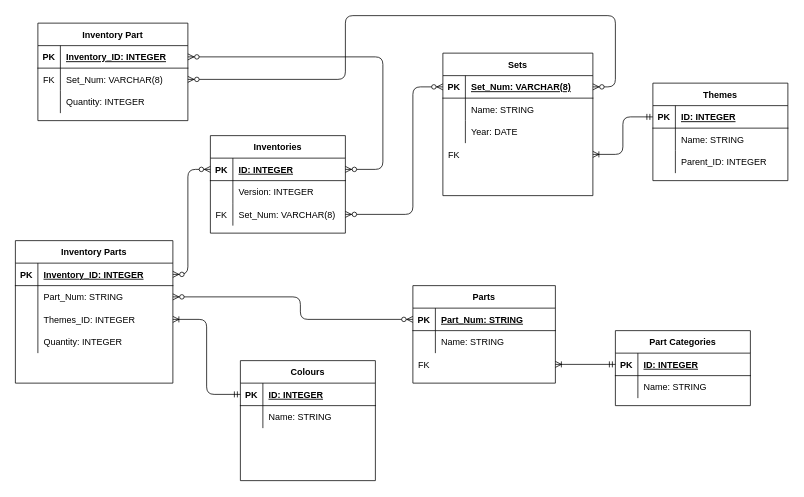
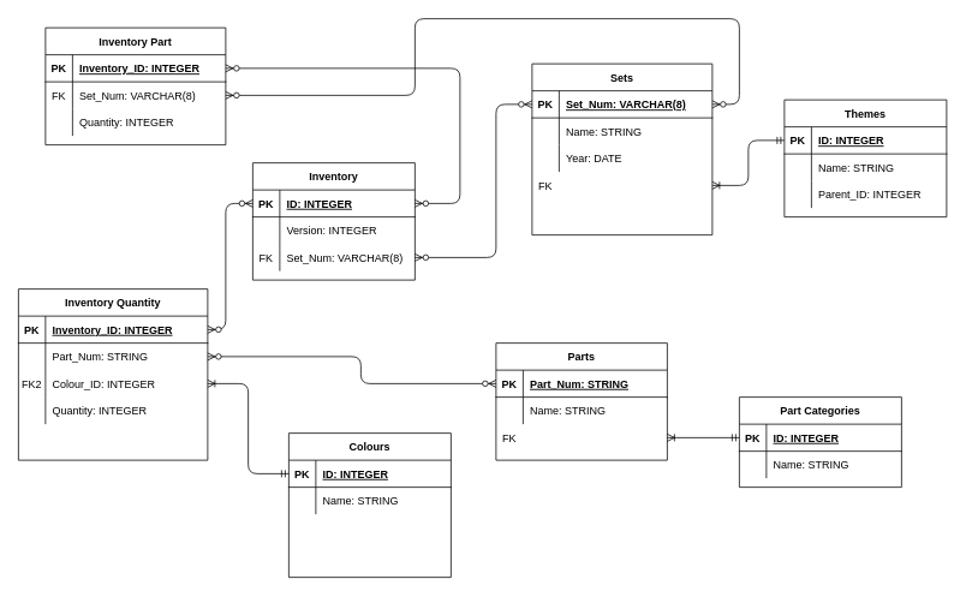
  <mxCell id="0" />
  <mxCell id="1" parent="0" />
  <mxCell id="2" value="Inventory Part" style="shape=table;startSize=30;container=1;collapsible=1;childLayout=tableLayout;fixedRows=1;rowLines=0;fontStyle=1;align=center;resizeLast=1;" parent="1" vertex="1"><mxGeometry x="50" y="30" width="200" height="130" as="geometry" /></mxCell>
  <mxCell id="3" value="" style="shape=partialRectangle;collapsible=0;dropTarget=0;pointerEvents=0;fillColor=none;top=0;left=0;bottom=1;right=0;points=[[0,0.5],[1,0.5]];portConstraint=eastwest;" parent="2" vertex="1"><mxGeometry y="30" width="200" height="30" as="geometry" /></mxCell>
  <mxCell id="4" value="PK" style="shape=partialRectangle;connectable=0;fillColor=none;top=0;left=0;bottom=0;right=0;fontStyle=1;overflow=hidden;" parent="3" vertex="1"><mxGeometry width="30" height="30" as="geometry" /></mxCell>
  <mxCell id="5" value="Inventory_ID: INTEGER" style="shape=partialRectangle;connectable=0;fillColor=none;top=0;left=0;bottom=0;right=0;align=left;spacingLeft=6;fontStyle=5;overflow=hidden;" parent="3" vertex="1"><mxGeometry x="30" width="170" height="30" as="geometry" /></mxCell>
  <mxCell id="6" value="" style="shape=partialRectangle;collapsible=0;dropTarget=0;pointerEvents=0;fillColor=none;top=0;left=0;bottom=0;right=0;points=[[0,0.5],[1,0.5]];portConstraint=eastwest;" parent="2" vertex="1"><mxGeometry y="60" width="200" height="30" as="geometry" /></mxCell>
  <mxCell id="7" value="FK" style="shape=partialRectangle;connectable=0;fillColor=none;top=0;left=0;bottom=0;right=0;editable=1;overflow=hidden;" parent="6" vertex="1"><mxGeometry width="30" height="30" as="geometry" /></mxCell>
  <mxCell id="8" value="Set_Num: VARCHAR(8)" style="shape=partialRectangle;connectable=0;fillColor=none;top=0;left=0;bottom=0;right=0;align=left;spacingLeft=6;overflow=hidden;" parent="6" vertex="1"><mxGeometry x="30" width="170" height="30" as="geometry" /></mxCell>
  <mxCell id="9" value="" style="shape=partialRectangle;collapsible=0;dropTarget=0;pointerEvents=0;fillColor=none;top=0;left=0;bottom=0;right=0;points=[[0,0.5],[1,0.5]];portConstraint=eastwest;" parent="2" vertex="1"><mxGeometry y="90" width="200" height="30" as="geometry" /></mxCell>
  <mxCell id="10" value="" style="shape=partialRectangle;connectable=0;fillColor=none;top=0;left=0;bottom=0;right=0;editable=1;overflow=hidden;" parent="9" vertex="1"><mxGeometry width="30" height="30" as="geometry" /></mxCell>
  <mxCell id="11" value="Quantity: INTEGER" style="shape=partialRectangle;connectable=0;fillColor=none;top=0;left=0;bottom=0;right=0;align=left;spacingLeft=6;overflow=hidden;" parent="9" vertex="1"><mxGeometry x="30" width="170" height="30" as="geometry" /></mxCell>
- <mxCell id="12" value="Inventories" style="shape=table;startSize=30;container=1;collapsible=1;childLayout=tableLayout;fixedRows=1;rowLines=0;fontStyle=1;align=center;resizeLast=1;" parent="1" vertex="1"><mxGeometry x="280" y="180" width="180" height="130" as="geometry" /></mxCell>
+ <mxCell id="12" value="Inventory" style="shape=table;startSize=30;container=1;collapsible=1;childLayout=tableLayout;fixedRows=1;rowLines=0;fontStyle=1;align=center;resizeLast=1;" parent="1" vertex="1"><mxGeometry x="280" y="180" width="180" height="130" as="geometry" /></mxCell>
  <mxCell id="13" value="" style="shape=partialRectangle;collapsible=0;dropTarget=0;pointerEvents=0;fillColor=none;top=0;left=0;bottom=1;right=0;points=[[0,0.5],[1,0.5]];portConstraint=eastwest;" parent="12" vertex="1"><mxGeometry y="30" width="180" height="30" as="geometry" /></mxCell>
  <mxCell id="14" value="PK" style="shape=partialRectangle;connectable=0;fillColor=none;top=0;left=0;bottom=0;right=0;fontStyle=1;overflow=hidden;" parent="13" vertex="1"><mxGeometry width="30" height="30" as="geometry" /></mxCell>
  <mxCell id="15" value="ID: INTEGER" style="shape=partialRectangle;connectable=0;fillColor=none;top=0;left=0;bottom=0;right=0;align=left;spacingLeft=6;fontStyle=5;overflow=hidden;" parent="13" vertex="1"><mxGeometry x="30" width="150" height="30" as="geometry" /></mxCell>
  <mxCell id="16" value="" style="shape=partialRectangle;collapsible=0;dropTarget=0;pointerEvents=0;fillColor=none;top=0;left=0;bottom=0;right=0;points=[[0,0.5],[1,0.5]];portConstraint=eastwest;" parent="12" vertex="1"><mxGeometry y="60" width="180" height="30" as="geometry" /></mxCell>
  <mxCell id="17" value="" style="shape=partialRectangle;connectable=0;fillColor=none;top=0;left=0;bottom=0;right=0;editable=1;overflow=hidden;" parent="16" vertex="1"><mxGeometry width="30" height="30" as="geometry" /></mxCell>
  <mxCell id="18" value="Version: INTEGER" style="shape=partialRectangle;connectable=0;fillColor=none;top=0;left=0;bottom=0;right=0;align=left;spacingLeft=6;overflow=hidden;" parent="16" vertex="1"><mxGeometry x="30" width="150" height="30" as="geometry" /></mxCell>
  <mxCell id="19" value="" style="shape=partialRectangle;collapsible=0;dropTarget=0;pointerEvents=0;fillColor=none;top=0;left=0;bottom=0;right=0;points=[[0,0.5],[1,0.5]];portConstraint=eastwest;" parent="12" vertex="1"><mxGeometry y="90" width="180" height="30" as="geometry" /></mxCell>
  <mxCell id="20" value="FK" style="shape=partialRectangle;connectable=0;fillColor=none;top=0;left=0;bottom=0;right=0;editable=1;overflow=hidden;" parent="19" vertex="1"><mxGeometry width="30" height="30" as="geometry" /></mxCell>
  <mxCell id="21" value="Set_Num: VARCHAR(8)" style="shape=partialRectangle;connectable=0;fillColor=none;top=0;left=0;bottom=0;right=0;align=left;spacingLeft=6;overflow=hidden;" parent="19" vertex="1"><mxGeometry x="30" width="150" height="30" as="geometry" /></mxCell>
  <mxCell id="22" value="Sets" style="shape=table;startSize=30;container=1;collapsible=1;childLayout=tableLayout;fixedRows=1;rowLines=0;fontStyle=1;align=center;resizeLast=1;" parent="1" vertex="1"><mxGeometry x="590" y="70" width="200" height="190" as="geometry" /></mxCell>
  <mxCell id="23" value="" style="shape=partialRectangle;collapsible=0;dropTarget=0;pointerEvents=0;fillColor=none;top=0;left=0;bottom=1;right=0;points=[[0,0.5],[1,0.5]];portConstraint=eastwest;" parent="22" vertex="1"><mxGeometry y="30" width="200" height="30" as="geometry" /></mxCell>
  <mxCell id="24" value="PK" style="shape=partialRectangle;connectable=0;fillColor=none;top=0;left=0;bottom=0;right=0;fontStyle=1;overflow=hidden;" parent="23" vertex="1"><mxGeometry width="30" height="30" as="geometry" /></mxCell>
  <mxCell id="25" value="Set_Num: VARCHAR(8)" style="shape=partialRectangle;connectable=0;fillColor=none;top=0;left=0;bottom=0;right=0;align=left;spacingLeft=6;fontStyle=5;overflow=hidden;" parent="23" vertex="1"><mxGeometry x="30" width="170" height="30" as="geometry" /></mxCell>
  <mxCell id="26" value="" style="shape=partialRectangle;collapsible=0;dropTarget=0;pointerEvents=0;fillColor=none;top=0;left=0;bottom=0;right=0;points=[[0,0.5],[1,0.5]];portConstraint=eastwest;" parent="22" vertex="1"><mxGeometry y="60" width="200" height="30" as="geometry" /></mxCell>
  <mxCell id="27" value="" style="shape=partialRectangle;connectable=0;fillColor=none;top=0;left=0;bottom=0;right=0;editable=1;overflow=hidden;" parent="26" vertex="1"><mxGeometry width="30" height="30" as="geometry" /></mxCell>
  <mxCell id="28" value="Name: STRING" style="shape=partialRectangle;connectable=0;fillColor=none;top=0;left=0;bottom=0;right=0;align=left;spacingLeft=6;overflow=hidden;" parent="26" vertex="1"><mxGeometry x="30" width="170" height="30" as="geometry" /></mxCell>
  <mxCell id="29" value="" style="shape=partialRectangle;collapsible=0;dropTarget=0;pointerEvents=0;fillColor=none;top=0;left=0;bottom=0;right=0;points=[[0,0.5],[1,0.5]];portConstraint=eastwest;" parent="22" vertex="1"><mxGeometry y="90" width="200" height="30" as="geometry" /></mxCell>
  <mxCell id="30" value="" style="shape=partialRectangle;connectable=0;fillColor=none;top=0;left=0;bottom=0;right=0;editable=1;overflow=hidden;" parent="29" vertex="1"><mxGeometry width="30" height="30" as="geometry" /></mxCell>
  <mxCell id="31" value="Year: DATE" style="shape=partialRectangle;connectable=0;fillColor=none;top=0;left=0;bottom=0;right=0;align=left;spacingLeft=6;overflow=hidden;" parent="29" vertex="1"><mxGeometry x="30" width="170" height="30" as="geometry" /></mxCell>
  <mxCell id="32" value="" style="shape=partialRectangle;collapsible=0;dropTarget=0;pointerEvents=0;fillColor=none;top=0;left=0;bottom=0;right=0;points=[[0,0.5],[1,0.5]];portConstraint=eastwest;" parent="22" vertex="1"><mxGeometry y="120" width="200" height="30" as="geometry" /></mxCell>
  <mxCell id="33" value="FK" style="shape=partialRectangle;connectable=0;fillColor=none;top=0;left=0;bottom=0;right=0;editable=1;overflow=hidden;" parent="32" vertex="1"><mxGeometry width="30" height="30" as="geometry" /></mxCell>
  <mxCell id="34" value="" style="shape=partialRectangle;collapsible=0;dropTarget=0;pointerEvents=0;fillColor=none;top=0;left=0;bottom=0;right=0;points=[[0,0.5],[1,0.5]];portConstraint=eastwest;" parent="22" vertex="1"><mxGeometry y="150" width="200" height="30" as="geometry" /></mxCell>
  <mxCell id="35" value="" style="shape=partialRectangle;connectable=0;fillColor=none;top=0;left=0;bottom=0;right=0;editable=1;overflow=hidden;" parent="34" vertex="1"><mxGeometry width="30" height="30" as="geometry" /></mxCell>
  <mxCell id="36" value="Themes" style="shape=table;startSize=30;container=1;collapsible=1;childLayout=tableLayout;fixedRows=1;rowLines=0;fontStyle=1;align=center;resizeLast=1;" parent="1" vertex="1"><mxGeometry x="870" y="110" width="180" height="130" as="geometry" /></mxCell>
  <mxCell id="37" value="" style="shape=partialRectangle;collapsible=0;dropTarget=0;pointerEvents=0;fillColor=none;top=0;left=0;bottom=1;right=0;points=[[0,0.5],[1,0.5]];portConstraint=eastwest;" parent="36" vertex="1"><mxGeometry y="30" width="180" height="30" as="geometry" /></mxCell>
  <mxCell id="38" value="PK" style="shape=partialRectangle;connectable=0;fillColor=none;top=0;left=0;bottom=0;right=0;fontStyle=1;overflow=hidden;" parent="37" vertex="1"><mxGeometry width="30" height="30" as="geometry" /></mxCell>
  <mxCell id="39" value="ID: INTEGER" style="shape=partialRectangle;connectable=0;fillColor=none;top=0;left=0;bottom=0;right=0;align=left;spacingLeft=6;fontStyle=5;overflow=hidden;" parent="37" vertex="1"><mxGeometry x="30" width="150" height="30" as="geometry" /></mxCell>
  <mxCell id="40" value="" style="shape=partialRectangle;collapsible=0;dropTarget=0;pointerEvents=0;fillColor=none;top=0;left=0;bottom=0;right=0;points=[[0,0.5],[1,0.5]];portConstraint=eastwest;" parent="36" vertex="1"><mxGeometry y="60" width="180" height="30" as="geometry" /></mxCell>
  <mxCell id="41" value="" style="shape=partialRectangle;connectable=0;fillColor=none;top=0;left=0;bottom=0;right=0;editable=1;overflow=hidden;" parent="40" vertex="1"><mxGeometry width="30" height="30" as="geometry" /></mxCell>
  <mxCell id="42" value="Name: STRING" style="shape=partialRectangle;connectable=0;fillColor=none;top=0;left=0;bottom=0;right=0;align=left;spacingLeft=6;overflow=hidden;" parent="40" vertex="1"><mxGeometry x="30" width="150" height="30" as="geometry" /></mxCell>
  <mxCell id="43" value="" style="shape=partialRectangle;collapsible=0;dropTarget=0;pointerEvents=0;fillColor=none;top=0;left=0;bottom=0;right=0;points=[[0,0.5],[1,0.5]];portConstraint=eastwest;" parent="36" vertex="1"><mxGeometry y="90" width="180" height="30" as="geometry" /></mxCell>
  <mxCell id="44" value="" style="shape=partialRectangle;connectable=0;fillColor=none;top=0;left=0;bottom=0;right=0;editable=1;overflow=hidden;" parent="43" vertex="1"><mxGeometry width="30" height="30" as="geometry" /></mxCell>
  <mxCell id="45" value="Parent_ID: INTEGER" style="shape=partialRectangle;connectable=0;fillColor=none;top=0;left=0;bottom=0;right=0;align=left;spacingLeft=6;overflow=hidden;" parent="43" vertex="1"><mxGeometry x="30" width="150" height="30" as="geometry" /></mxCell>
- <mxCell id="46" value="Inventory Parts" style="shape=table;startSize=30;container=1;collapsible=1;childLayout=tableLayout;fixedRows=1;rowLines=0;fontStyle=1;align=center;resizeLast=1;" parent="1" vertex="1"><mxGeometry x="20" y="320" width="210" height="190" as="geometry" /></mxCell>
+ <mxCell id="46" value="Inventory Quantity" style="shape=table;startSize=30;container=1;collapsible=1;childLayout=tableLayout;fixedRows=1;rowLines=0;fontStyle=1;align=center;resizeLast=1;" parent="1" vertex="1"><mxGeometry x="20" y="320" width="210" height="190" as="geometry" /></mxCell>
  <mxCell id="47" value="" style="shape=partialRectangle;collapsible=0;dropTarget=0;pointerEvents=0;fillColor=none;top=0;left=0;bottom=1;right=0;points=[[0,0.5],[1,0.5]];portConstraint=eastwest;" parent="46" vertex="1"><mxGeometry y="30" width="210" height="30" as="geometry" /></mxCell>
  <mxCell id="48" value="PK" style="shape=partialRectangle;connectable=0;fillColor=none;top=0;left=0;bottom=0;right=0;fontStyle=1;overflow=hidden;" parent="47" vertex="1"><mxGeometry width="30" height="30" as="geometry" /></mxCell>
  <mxCell id="49" value="Inventory_ID: INTEGER" style="shape=partialRectangle;connectable=0;fillColor=none;top=0;left=0;bottom=0;right=0;align=left;spacingLeft=6;fontStyle=5;overflow=hidden;" parent="47" vertex="1"><mxGeometry x="30" width="180" height="30" as="geometry" /></mxCell>
  <mxCell id="50" value="" style="shape=partialRectangle;collapsible=0;dropTarget=0;pointerEvents=0;fillColor=none;top=0;left=0;bottom=0;right=0;points=[[0,0.5],[1,0.5]];portConstraint=eastwest;" parent="46" vertex="1"><mxGeometry y="60" width="210" height="30" as="geometry" /></mxCell>
  <mxCell id="51" value="Part_Num: STRING" style="shape=partialRectangle;connectable=0;fillColor=none;top=0;left=0;bottom=0;right=0;align=left;spacingLeft=6;overflow=hidden;" parent="50" vertex="1"><mxGeometry x="30" width="180" height="30" as="geometry" /></mxCell>
  <mxCell id="52" value="" style="shape=partialRectangle;collapsible=0;dropTarget=0;pointerEvents=0;fillColor=none;top=0;left=0;bottom=0;right=0;points=[[0,0.5],[1,0.5]];portConstraint=eastwest;" parent="46" vertex="1"><mxGeometry y="90" width="210" height="30" as="geometry" /></mxCell>
- <mxCell id="54" value="Themes_ID: INTEGER" style="shape=partialRectangle;connectable=0;fillColor=none;top=0;left=0;bottom=0;right=0;align=left;spacingLeft=6;overflow=hidden;" parent="52" vertex="1"><mxGeometry x="30" width="180" height="30" as="geometry" /></mxCell>
+ <mxCell id="53" value="FK2" style="shape=partialRectangle;connectable=0;fillColor=none;top=0;left=0;bottom=0;right=0;editable=1;overflow=hidden;" parent="52" vertex="1"><mxGeometry width="30" height="30" as="geometry" /></mxCell>
+ <mxCell id="54" value="Colour_ID: INTEGER" style="shape=partialRectangle;connectable=0;fillColor=none;top=0;left=0;bottom=0;right=0;align=left;spacingLeft=6;overflow=hidden;" parent="52" vertex="1"><mxGeometry x="30" width="180" height="30" as="geometry" /></mxCell>
  <mxCell id="55" value="" style="shape=partialRectangle;collapsible=0;dropTarget=0;pointerEvents=0;fillColor=none;top=0;left=0;bottom=0;right=0;points=[[0,0.5],[1,0.5]];portConstraint=eastwest;" parent="46" vertex="1"><mxGeometry y="120" width="210" height="30" as="geometry" /></mxCell>
  <mxCell id="56" value="" style="shape=partialRectangle;connectable=0;fillColor=none;top=0;left=0;bottom=0;right=0;editable=1;overflow=hidden;" parent="55" vertex="1"><mxGeometry width="30" height="30" as="geometry" /></mxCell>
  <mxCell id="57" value="Quantity: INTEGER" style="shape=partialRectangle;connectable=0;fillColor=none;top=0;left=0;bottom=0;right=0;align=left;spacingLeft=6;overflow=hidden;" parent="55" vertex="1"><mxGeometry x="30" width="180" height="30" as="geometry" /></mxCell>
  <mxCell id="58" value="" style="shape=partialRectangle;collapsible=0;dropTarget=0;pointerEvents=0;fillColor=none;top=0;left=0;bottom=0;right=0;points=[[0,0.5],[1,0.5]];portConstraint=eastwest;" parent="46" vertex="1"><mxGeometry y="150" width="210" height="30" as="geometry" /></mxCell>
  <mxCell id="59" value="" style="shape=partialRectangle;connectable=0;fillColor=none;top=0;left=0;bottom=0;right=0;editable=1;overflow=hidden;" parent="58" vertex="1"><mxGeometry width="30" height="30" as="geometry" /></mxCell>
  <mxCell id="60" value="Colours" style="shape=table;startSize=30;container=1;collapsible=1;childLayout=tableLayout;fixedRows=1;rowLines=0;fontStyle=1;align=center;resizeLast=1;" parent="1" vertex="1"><mxGeometry x="320" y="480" width="180" height="160" as="geometry" /></mxCell>
  <mxCell id="61" value="" style="shape=partialRectangle;collapsible=0;dropTarget=0;pointerEvents=0;fillColor=none;top=0;left=0;bottom=1;right=0;points=[[0,0.5],[1,0.5]];portConstraint=eastwest;" parent="60" vertex="1"><mxGeometry y="30" width="180" height="30" as="geometry" /></mxCell>
  <mxCell id="62" value="PK" style="shape=partialRectangle;connectable=0;fillColor=none;top=0;left=0;bottom=0;right=0;fontStyle=1;overflow=hidden;" parent="61" vertex="1"><mxGeometry width="30" height="30" as="geometry" /></mxCell>
  <mxCell id="63" value="ID: INTEGER" style="shape=partialRectangle;connectable=0;fillColor=none;top=0;left=0;bottom=0;right=0;align=left;spacingLeft=6;fontStyle=5;overflow=hidden;" parent="61" vertex="1"><mxGeometry x="30" width="150" height="30" as="geometry" /></mxCell>
  <mxCell id="64" value="" style="shape=partialRectangle;collapsible=0;dropTarget=0;pointerEvents=0;fillColor=none;top=0;left=0;bottom=0;right=0;points=[[0,0.5],[1,0.5]];portConstraint=eastwest;" parent="60" vertex="1"><mxGeometry y="60" width="180" height="30" as="geometry" /></mxCell>
  <mxCell id="65" value="" style="shape=partialRectangle;connectable=0;fillColor=none;top=0;left=0;bottom=0;right=0;editable=1;overflow=hidden;" parent="64" vertex="1"><mxGeometry width="30" height="30" as="geometry" /></mxCell>
  <mxCell id="66" value="Name: STRING" style="shape=partialRectangle;connectable=0;fillColor=none;top=0;left=0;bottom=0;right=0;align=left;spacingLeft=6;overflow=hidden;" parent="64" vertex="1"><mxGeometry x="30" width="150" height="30" as="geometry" /></mxCell>
  <mxCell id="67" value="" style="shape=partialRectangle;collapsible=0;dropTarget=0;pointerEvents=0;fillColor=none;top=0;left=0;bottom=0;right=0;points=[[0,0.5],[1,0.5]];portConstraint=eastwest;" parent="60" vertex="1"><mxGeometry y="90" width="180" height="30" as="geometry" /></mxCell>
  <mxCell id="68" value="" style="shape=partialRectangle;connectable=0;fillColor=none;top=0;left=0;bottom=0;right=0;editable=1;overflow=hidden;" parent="67" vertex="1"><mxGeometry width="30" height="30" as="geometry" /></mxCell>
  <mxCell id="69" value="" style="shape=partialRectangle;collapsible=0;dropTarget=0;pointerEvents=0;fillColor=none;top=0;left=0;bottom=0;right=0;points=[[0,0.5],[1,0.5]];portConstraint=eastwest;" parent="60" vertex="1"><mxGeometry y="120" width="180" height="30" as="geometry" /></mxCell>
  <mxCell id="70" value="" style="shape=partialRectangle;connectable=0;fillColor=none;top=0;left=0;bottom=0;right=0;editable=1;overflow=hidden;" parent="69" vertex="1"><mxGeometry width="30" height="30" as="geometry" /></mxCell>
  <mxCell id="71" value="Parts" style="shape=table;startSize=30;container=1;collapsible=1;childLayout=tableLayout;fixedRows=1;rowLines=0;fontStyle=1;align=center;resizeLast=1;" parent="1" vertex="1"><mxGeometry x="550" y="380" width="190" height="130" as="geometry" /></mxCell>
  <mxCell id="72" value="" style="shape=partialRectangle;collapsible=0;dropTarget=0;pointerEvents=0;fillColor=none;top=0;left=0;bottom=1;right=0;points=[[0,0.5],[1,0.5]];portConstraint=eastwest;" parent="71" vertex="1"><mxGeometry y="30" width="190" height="30" as="geometry" /></mxCell>
  <mxCell id="73" value="PK" style="shape=partialRectangle;connectable=0;fillColor=none;top=0;left=0;bottom=0;right=0;fontStyle=1;overflow=hidden;" parent="72" vertex="1"><mxGeometry width="30" height="30" as="geometry" /></mxCell>
  <mxCell id="74" value="Part_Num: STRING" style="shape=partialRectangle;connectable=0;fillColor=none;top=0;left=0;bottom=0;right=0;align=left;spacingLeft=6;fontStyle=5;overflow=hidden;" parent="72" vertex="1"><mxGeometry x="30" width="160" height="30" as="geometry" /></mxCell>
  <mxCell id="75" value="" style="shape=partialRectangle;collapsible=0;dropTarget=0;pointerEvents=0;fillColor=none;top=0;left=0;bottom=0;right=0;points=[[0,0.5],[1,0.5]];portConstraint=eastwest;" parent="71" vertex="1"><mxGeometry y="60" width="190" height="30" as="geometry" /></mxCell>
  <mxCell id="76" value="" style="shape=partialRectangle;connectable=0;fillColor=none;top=0;left=0;bottom=0;right=0;editable=1;overflow=hidden;" parent="75" vertex="1"><mxGeometry width="30" height="30" as="geometry" /></mxCell>
  <mxCell id="77" value="Name: STRING" style="shape=partialRectangle;connectable=0;fillColor=none;top=0;left=0;bottom=0;right=0;align=left;spacingLeft=6;overflow=hidden;" parent="75" vertex="1"><mxGeometry x="30" width="160" height="30" as="geometry" /></mxCell>
  <mxCell id="78" value="" style="shape=partialRectangle;collapsible=0;dropTarget=0;pointerEvents=0;fillColor=none;top=0;left=0;bottom=0;right=0;points=[[0,0.5],[1,0.5]];portConstraint=eastwest;" parent="71" vertex="1"><mxGeometry y="90" width="190" height="30" as="geometry" /></mxCell>
  <mxCell id="79" value="FK" style="shape=partialRectangle;connectable=0;fillColor=none;top=0;left=0;bottom=0;right=0;editable=1;overflow=hidden;" parent="78" vertex="1"><mxGeometry width="30" height="30" as="geometry" /></mxCell>
  <mxCell id="80" value="Part Categories" style="shape=table;startSize=30;container=1;collapsible=1;childLayout=tableLayout;fixedRows=1;rowLines=0;fontStyle=1;align=center;resizeLast=1;" parent="1" vertex="1"><mxGeometry x="820" y="440" width="180" height="100" as="geometry" /></mxCell>
  <mxCell id="81" value="" style="shape=partialRectangle;collapsible=0;dropTarget=0;pointerEvents=0;fillColor=none;top=0;left=0;bottom=1;right=0;points=[[0,0.5],[1,0.5]];portConstraint=eastwest;" parent="80" vertex="1"><mxGeometry y="30" width="180" height="30" as="geometry" /></mxCell>
  <mxCell id="82" value="PK" style="shape=partialRectangle;connectable=0;fillColor=none;top=0;left=0;bottom=0;right=0;fontStyle=1;overflow=hidden;" parent="81" vertex="1"><mxGeometry width="30" height="30" as="geometry" /></mxCell>
  <mxCell id="83" value="ID: INTEGER" style="shape=partialRectangle;connectable=0;fillColor=none;top=0;left=0;bottom=0;right=0;align=left;spacingLeft=6;fontStyle=5;overflow=hidden;" parent="81" vertex="1"><mxGeometry x="30" width="150" height="30" as="geometry" /></mxCell>
  <mxCell id="84" value="" style="shape=partialRectangle;collapsible=0;dropTarget=0;pointerEvents=0;fillColor=none;top=0;left=0;bottom=0;right=0;points=[[0,0.5],[1,0.5]];portConstraint=eastwest;" parent="80" vertex="1"><mxGeometry y="60" width="180" height="30" as="geometry" /></mxCell>
  <mxCell id="85" value="" style="shape=partialRectangle;connectable=0;fillColor=none;top=0;left=0;bottom=0;right=0;editable=1;overflow=hidden;" parent="84" vertex="1"><mxGeometry width="30" height="30" as="geometry" /></mxCell>
  <mxCell id="86" value="Name: STRING" style="shape=partialRectangle;connectable=0;fillColor=none;top=0;left=0;bottom=0;right=0;align=left;spacingLeft=6;overflow=hidden;" parent="84" vertex="1"><mxGeometry x="30" width="150" height="30" as="geometry" /></mxCell>
  <mxCell id="87" value="" style="edgeStyle=orthogonalEdgeStyle;fontSize=12;html=1;endArrow=ERoneToMany;startArrow=ERmandOne;entryX=1;entryY=0.5;entryDx=0;entryDy=0;exitX=0;exitY=0.5;exitDx=0;exitDy=0;" parent="1" source="37" target="32" edge="1"><mxGeometry width="100" height="100" relative="1" as="geometry"><mxPoint x="730" y="280" as="sourcePoint" /><mxPoint x="830" y="180" as="targetPoint" /></mxGeometry></mxCell>
  <mxCell id="88" value="" style="edgeStyle=orthogonalEdgeStyle;fontSize=12;html=1;endArrow=ERzeroToMany;endFill=1;startArrow=ERzeroToMany;entryX=0;entryY=0.5;entryDx=0;entryDy=0;exitX=1;exitY=0.5;exitDx=0;exitDy=0;" parent="1" source="19" target="23" edge="1"><mxGeometry width="100" height="100" relative="1" as="geometry"><mxPoint x="530" y="360" as="sourcePoint" /><mxPoint x="630" y="260" as="targetPoint" /><Array as="points"><mxPoint x="550" y="285" /><mxPoint x="550" y="115" /></Array></mxGeometry></mxCell>
  <mxCell id="89" value="" style="edgeStyle=orthogonalEdgeStyle;fontSize=12;html=1;endArrow=ERzeroToMany;endFill=1;startArrow=ERzeroToMany;entryX=1;entryY=0.5;entryDx=0;entryDy=0;exitX=1;exitY=0.5;exitDx=0;exitDy=0;" parent="1" source="6" target="23" edge="1"><mxGeometry width="100" height="100" relative="1" as="geometry"><mxPoint x="300" y="130" as="sourcePoint" /><mxPoint x="380" y="-40" as="targetPoint" /><Array as="points"><mxPoint x="460" y="105" /><mxPoint x="460" y="20" /><mxPoint x="820" y="20" /><mxPoint x="820" y="115" /></Array></mxGeometry></mxCell>
  <mxCell id="90" value="" style="edgeStyle=orthogonalEdgeStyle;fontSize=12;html=1;endArrow=ERzeroToMany;endFill=1;startArrow=ERzeroToMany;entryX=1;entryY=0.5;entryDx=0;entryDy=0;exitX=1;exitY=0.5;exitDx=0;exitDy=0;" parent="1" source="13" target="3" edge="1"><mxGeometry width="100" height="100" relative="1" as="geometry"><mxPoint x="200" y="295" as="sourcePoint" /><mxPoint x="280" y="125" as="targetPoint" /><Array as="points"><mxPoint x="510" y="225" /><mxPoint x="510" y="75" /></Array></mxGeometry></mxCell>
  <mxCell id="91" value="" style="edgeStyle=orthogonalEdgeStyle;fontSize=12;html=1;endArrow=ERzeroToMany;endFill=1;startArrow=ERzeroToMany;entryX=0;entryY=0.5;entryDx=0;entryDy=0;exitX=1;exitY=0.5;exitDx=0;exitDy=0;" parent="1" source="47" target="13" edge="1"><mxGeometry width="100" height="100" relative="1" as="geometry"><mxPoint x="404.93" y="379.93" as="sourcePoint" /><mxPoint x="174.93" y="229.93" as="targetPoint" /><Array as="points"><mxPoint x="250" y="365" /><mxPoint x="250" y="225" /></Array></mxGeometry></mxCell>
  <mxCell id="92" value="" style="edgeStyle=orthogonalEdgeStyle;fontSize=12;html=1;endArrow=ERoneToMany;startArrow=ERmandOne;entryX=1;entryY=0.5;entryDx=0;entryDy=0;exitX=0;exitY=0.5;exitDx=0;exitDy=0;" parent="1" source="61" target="52" edge="1"><mxGeometry width="100" height="100" relative="1" as="geometry"><mxPoint x="280" y="580" as="sourcePoint" /><mxPoint x="180" y="630" as="targetPoint" /></mxGeometry></mxCell>
  <mxCell id="93" value="" style="edgeStyle=orthogonalEdgeStyle;fontSize=12;html=1;endArrow=ERoneToMany;startArrow=ERmandOne;entryX=1;entryY=0.5;entryDx=0;entryDy=0;exitX=0;exitY=0.5;exitDx=0;exitDy=0;" parent="1" source="81" target="78" edge="1"><mxGeometry width="100" height="100" relative="1" as="geometry"><mxPoint x="890" y="610" as="sourcePoint" /><mxPoint x="800" y="510" as="targetPoint" /></mxGeometry></mxCell>
  <mxCell id="94" value="" style="edgeStyle=orthogonalEdgeStyle;fontSize=12;html=1;endArrow=ERzeroToMany;endFill=1;startArrow=ERzeroToMany;entryX=0;entryY=0.5;entryDx=0;entryDy=0;exitX=1;exitY=0.5;exitDx=0;exitDy=0;" parent="1" source="50" target="72" edge="1"><mxGeometry width="100" height="100" relative="1" as="geometry"><mxPoint x="240" y="375" as="sourcePoint" /><mxPoint x="290" y="235" as="targetPoint" /><Array as="points"><mxPoint x="400" y="395" /><mxPoint x="400" y="425" /></Array></mxGeometry></mxCell>
